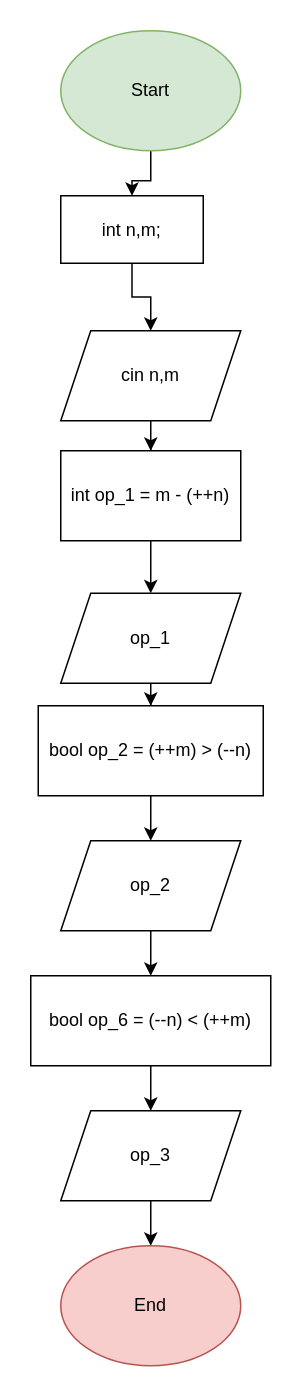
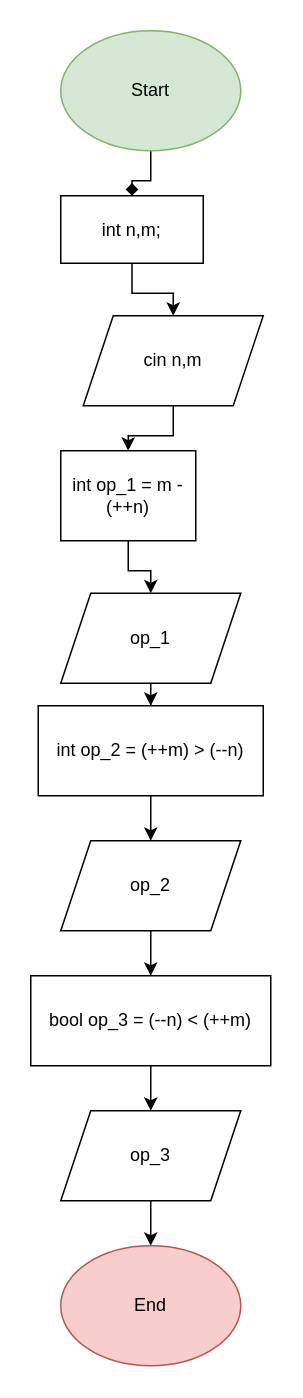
  <mxCell id="0" />
  <mxCell id="1" parent="0" />
- <mxCell id="2" style="edgeStyle=orthogonalEdgeStyle;rounded=0;orthogonalLoop=1;jettySize=auto;html=1;entryX=0.5;entryY=0;entryDx=0;entryDy=0;" edge="1" parent="1" source="3" target="5"><mxGeometry relative="1" as="geometry" /></mxCell>
+ <mxCell id="2" style="edgeStyle=orthogonalEdgeStyle;rounded=0;orthogonalLoop=1;jettySize=auto;html=1;entryX=0.5;entryY=0;entryDx=0;entryDy=0;endArrow=diamond;" edge="1" parent="1" source="3" target="5"><mxGeometry relative="1" as="geometry" /></mxCell>
  <mxCell id="3" value="Start" style="ellipse;whiteSpace=wrap;html=1;fillColor=#d5e8d4;strokeColor=#82b366;" vertex="1" parent="1"><mxGeometry x="40" y="20" width="120" height="80" as="geometry" /></mxCell>
  <mxCell id="4" style="edgeStyle=orthogonalEdgeStyle;rounded=0;orthogonalLoop=1;jettySize=auto;html=1;" edge="1" parent="1" source="5" target="7"><mxGeometry relative="1" as="geometry"><mxPoint x="96" y="370" as="targetPoint" /></mxGeometry></mxCell>
  <mxCell id="5" value="int n,m;" style="rounded=0;whiteSpace=wrap;html=1;" vertex="1" parent="1"><mxGeometry x="40" y="130" width="95" height="45" as="geometry" /></mxCell>
  <mxCell id="6" style="edgeStyle=orthogonalEdgeStyle;rounded=0;orthogonalLoop=1;jettySize=auto;html=1;" edge="1" parent="1" source="7" target="9"><mxGeometry relative="1" as="geometry"><mxPoint x="96" y="460" as="targetPoint" /></mxGeometry></mxCell>
- <mxCell id="7" value="cin n,m" style="shape=parallelogram;perimeter=parallelogramPerimeter;whiteSpace=wrap;html=1;fixedSize=1;" vertex="1" parent="1"><mxGeometry x="40" y="220" width="120" height="60" as="geometry" /></mxCell>
+ <mxCell id="7" value="cin n,m" style="shape=parallelogram;perimeter=parallelogramPerimeter;whiteSpace=wrap;html=1;fixedSize=1;" vertex="1" parent="1"><mxGeometry x="55" y="210" width="120" height="60" as="geometry" /></mxCell>
  <mxCell id="8" style="edgeStyle=orthogonalEdgeStyle;rounded=0;orthogonalLoop=1;jettySize=auto;html=1;" edge="1" parent="1" source="9" target="11"><mxGeometry relative="1" as="geometry"><mxPoint x="96" y="540" as="targetPoint" /></mxGeometry></mxCell>
- <mxCell id="9" value="int op_1 = m - (++n)" style="rounded=0;whiteSpace=wrap;html=1;" vertex="1" parent="1"><mxGeometry x="40" y="300" width="120" height="60" as="geometry" /></mxCell>
+ <mxCell id="9" value="int op_1 = m - (++n)" style="rounded=0;whiteSpace=wrap;html=1;" vertex="1" parent="1"><mxGeometry x="40" y="300" width="90" height="60" as="geometry" /></mxCell>
  <mxCell id="10" style="edgeStyle=orthogonalEdgeStyle;rounded=0;orthogonalLoop=1;jettySize=auto;html=1;" edge="1" parent="1" source="11" target="13"><mxGeometry relative="1" as="geometry"><mxPoint x="96" y="640" as="targetPoint" /></mxGeometry></mxCell>
  <mxCell id="11" value="op_1" style="shape=parallelogram;perimeter=parallelogramPerimeter;whiteSpace=wrap;html=1;fixedSize=1;" vertex="1" parent="1"><mxGeometry x="40" y="395" width="120" height="60" as="geometry" /></mxCell>
  <mxCell id="12" style="edgeStyle=orthogonalEdgeStyle;rounded=0;orthogonalLoop=1;jettySize=auto;html=1;" edge="1" parent="1" source="13" target="15"><mxGeometry relative="1" as="geometry"><mxPoint x="96" y="720" as="targetPoint" /></mxGeometry></mxCell>
- <mxCell id="13" value="bool op_2 = (++m) &amp;gt; (--n)" style="rounded=0;whiteSpace=wrap;html=1;" vertex="1" parent="1"><mxGeometry x="25" y="470" width="150" height="60" as="geometry" /></mxCell>
+ <mxCell id="13" value="int op_2 = (++m) &amp;gt; (--n)" style="rounded=0;whiteSpace=wrap;html=1;" vertex="1" parent="1"><mxGeometry x="25" y="470" width="150" height="60" as="geometry" /></mxCell>
  <mxCell id="14" style="edgeStyle=orthogonalEdgeStyle;rounded=0;orthogonalLoop=1;jettySize=auto;html=1;" edge="1" parent="1" source="15" target="17"><mxGeometry relative="1" as="geometry" /></mxCell>
  <mxCell id="15" value="op_2" style="shape=parallelogram;perimeter=parallelogramPerimeter;whiteSpace=wrap;html=1;fixedSize=1;" vertex="1" parent="1"><mxGeometry x="40" y="560" width="120" height="60" as="geometry" /></mxCell>
  <mxCell id="16" style="edgeStyle=orthogonalEdgeStyle;rounded=0;orthogonalLoop=1;jettySize=auto;html=1;" edge="1" parent="1" source="17" target="19"><mxGeometry relative="1" as="geometry"><mxPoint x="96" y="920" as="targetPoint" /></mxGeometry></mxCell>
- <mxCell id="17" value="bool op_6 = (--n) &amp;lt; (++m)" style="rounded=0;whiteSpace=wrap;html=1;" vertex="1" parent="1"><mxGeometry x="20" y="650" width="160" height="60" as="geometry" /></mxCell>
+ <mxCell id="17" value="bool op_3 = (--n) &amp;lt; (++m)" style="rounded=0;whiteSpace=wrap;html=1;" vertex="1" parent="1"><mxGeometry x="20" y="650" width="160" height="60" as="geometry" /></mxCell>
  <mxCell id="18" style="edgeStyle=orthogonalEdgeStyle;rounded=0;orthogonalLoop=1;jettySize=auto;html=1;" edge="1" parent="1" source="19" target="20"><mxGeometry relative="1" as="geometry"><mxPoint x="96" y="950" as="targetPoint" /></mxGeometry></mxCell>
  <mxCell id="19" value="op_3" style="shape=parallelogram;perimeter=parallelogramPerimeter;whiteSpace=wrap;html=1;fixedSize=1;" vertex="1" parent="1"><mxGeometry x="40" y="740" width="120" height="60" as="geometry" /></mxCell>
  <mxCell id="20" value="End" style="ellipse;whiteSpace=wrap;html=1;fillColor=#f8cecc;strokeColor=#b85450;" vertex="1" parent="1"><mxGeometry x="40" y="830" width="120" height="80" as="geometry" /></mxCell>
